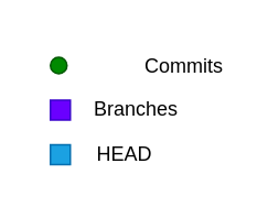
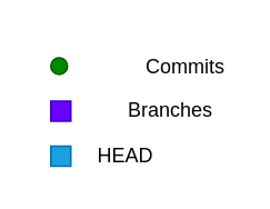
  <mxCell id="0" />
  <mxCell id="1" parent="0" />
  <mxCell id="2" value="" style="group;movable=0;resizable=0;rotatable=0;deletable=0;editable=0;connectable=0;" vertex="1" connectable="0" parent="1"><mxGeometry x="20" y="20" width="120" height="70" as="geometry" /></mxCell>
  <mxCell id="3" value="" style="ellipse;whiteSpace=wrap;html=1;aspect=fixed;fillColor=#008a00;strokeColor=#005700;fontColor=#ffffff;" vertex="1" parent="2"><mxGeometry x="10" y="14" width="10" height="10" as="geometry" /></mxCell>
  <mxCell id="4" value="Commits" style="text;html=1;strokeColor=none;fillColor=none;align=center;verticalAlign=middle;whiteSpace=wrap;rounded=0;" vertex="1" parent="2"><mxGeometry x="66" y="10" width="50.0" height="20" as="geometry" /></mxCell>
  <mxCell id="5" value="" style="rounded=0;whiteSpace=wrap;html=1;fillColor=#6a00ff;strokeColor=#3700CC;fontColor=#ffffff;" vertex="1" parent="2"><mxGeometry x="10" y="40" width="12" height="12" as="geometry" /></mxCell>
- <mxCell id="6" value="Branches" style="text;html=1;strokeColor=none;fillColor=none;align=center;verticalAlign=middle;whiteSpace=wrap;rounded=0;" vertex="1" parent="2"><mxGeometry x="37" y="36" width="50.0" height="20" as="geometry" /></mxCell>
+ <mxCell id="6" value="Branches" style="text;html=1;strokeColor=none;fillColor=none;align=center;verticalAlign=middle;whiteSpace=wrap;rounded=0;" vertex="1" parent="2"><mxGeometry x="57" y="36" width="50.0" height="20" as="geometry" /></mxCell>
  <mxCell id="7" value="" style="rounded=0;whiteSpace=wrap;html=1;fillColor=#1ba1e2;strokeColor=#006EAF;fontColor=#ffffff;" vertex="1" parent="1"><mxGeometry x="30" y="87" width="12" height="12" as="geometry" /></mxCell>
  <mxCell id="8" value="HEAD" style="text;html=1;strokeColor=none;fillColor=none;align=center;verticalAlign=middle;whiteSpace=wrap;rounded=0;" vertex="1" parent="1"><mxGeometry x="60" y="83" width="30" height="20" as="geometry" /></mxCell>
